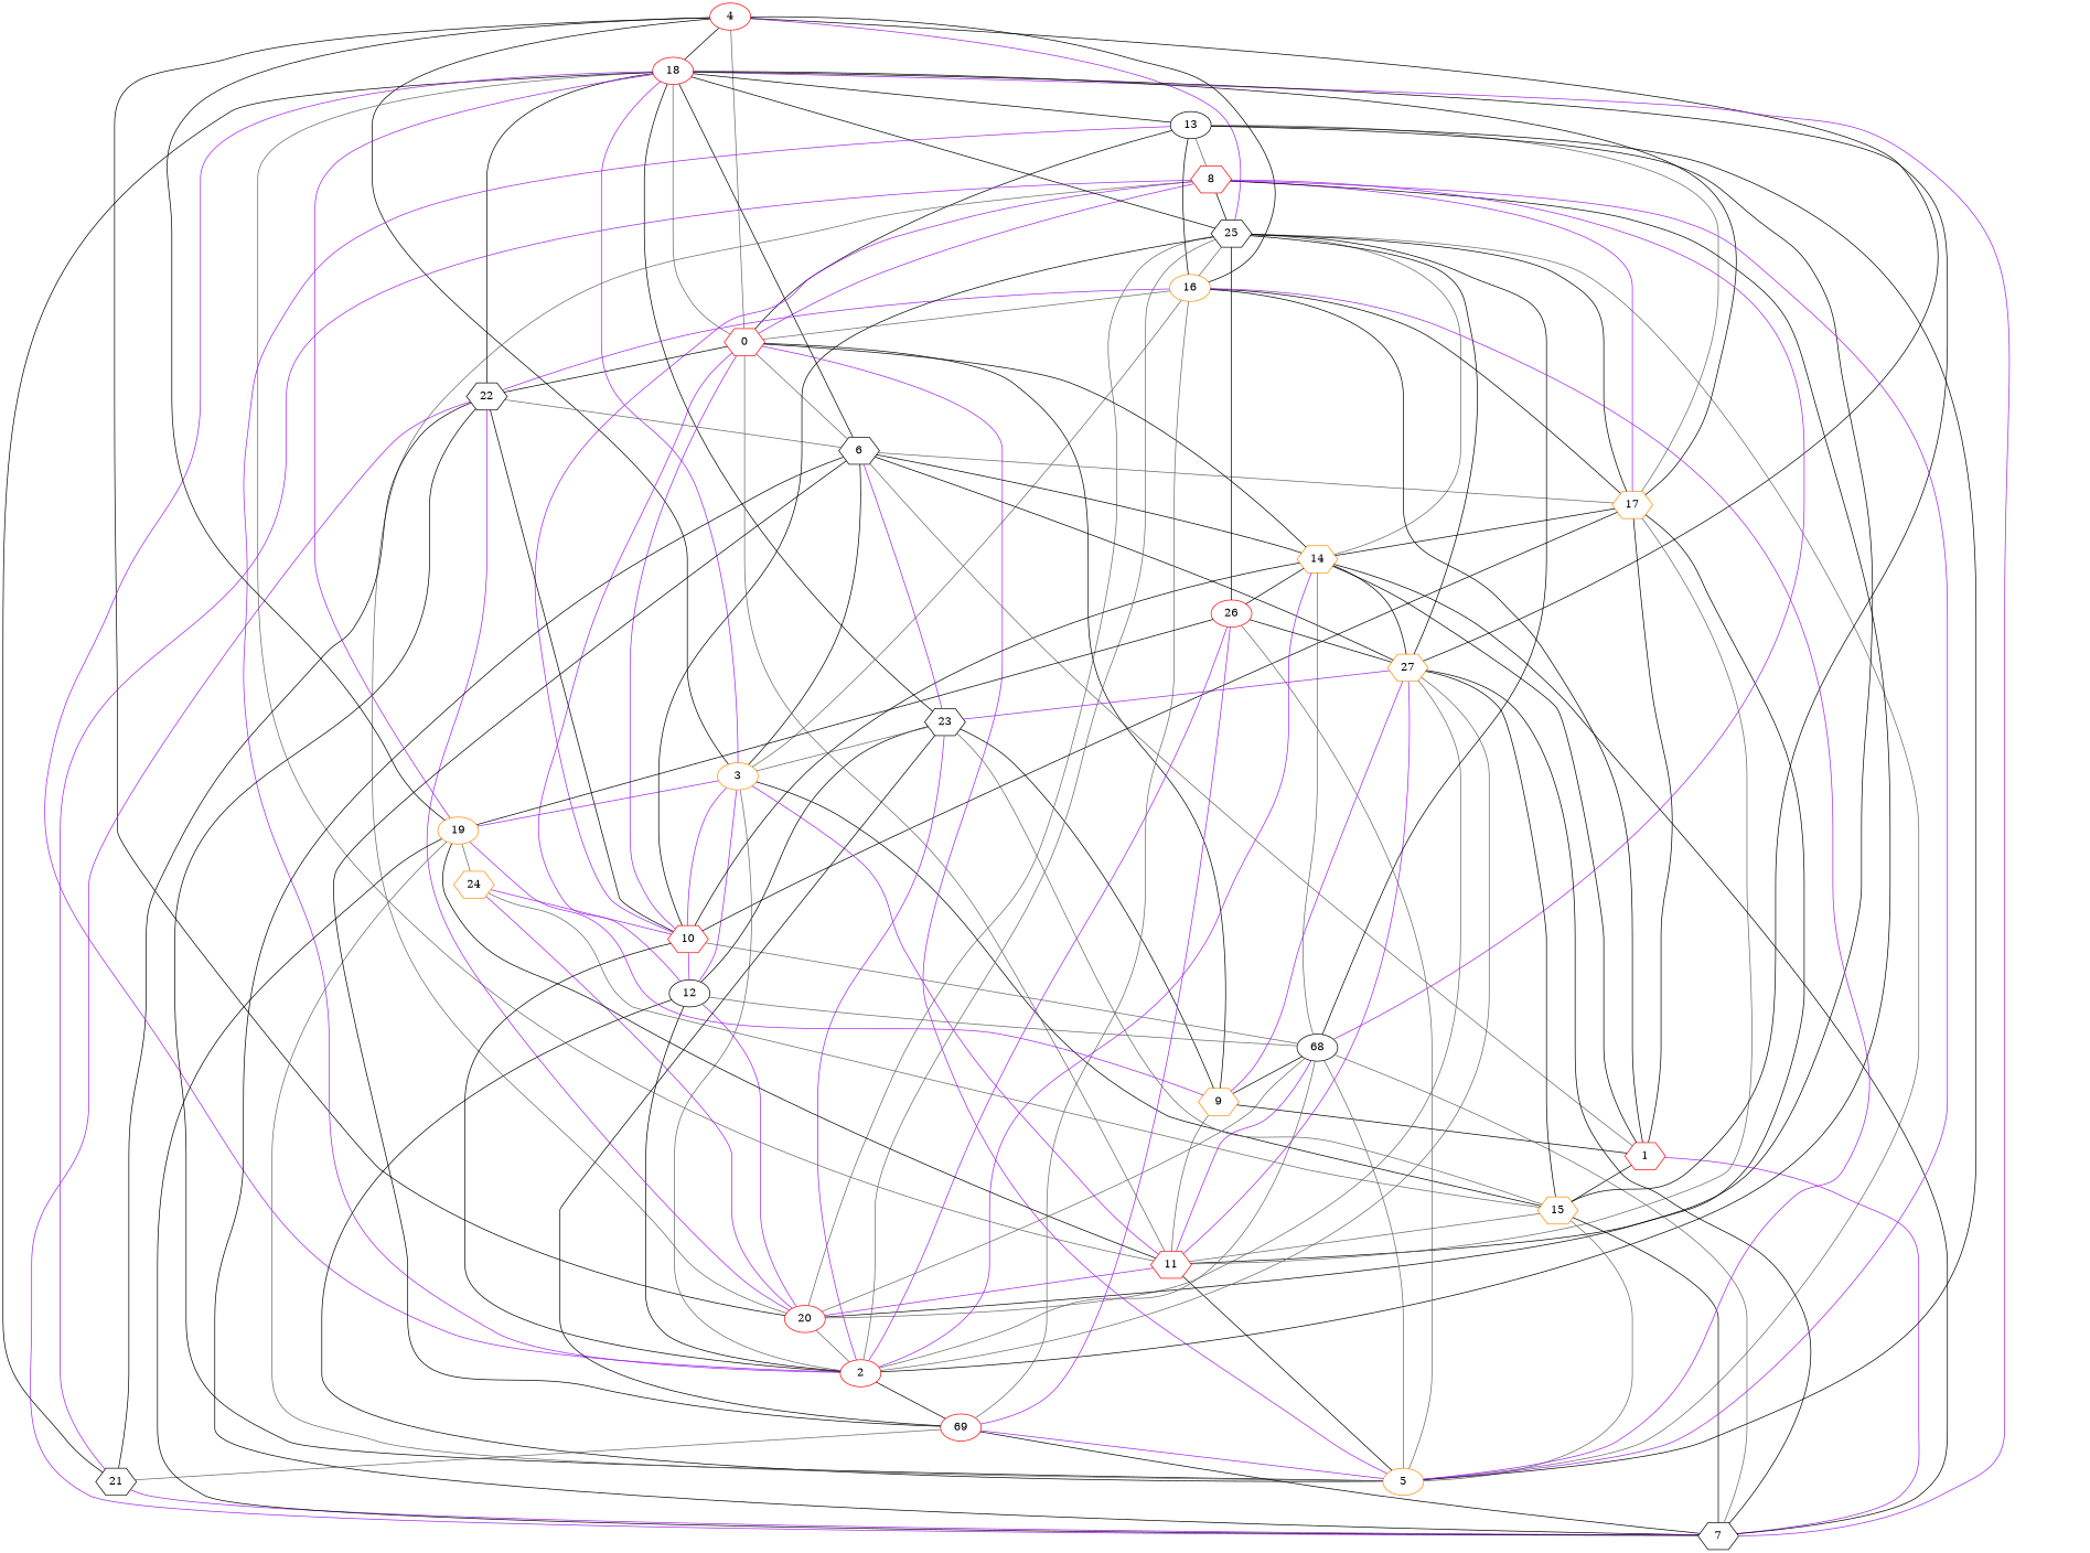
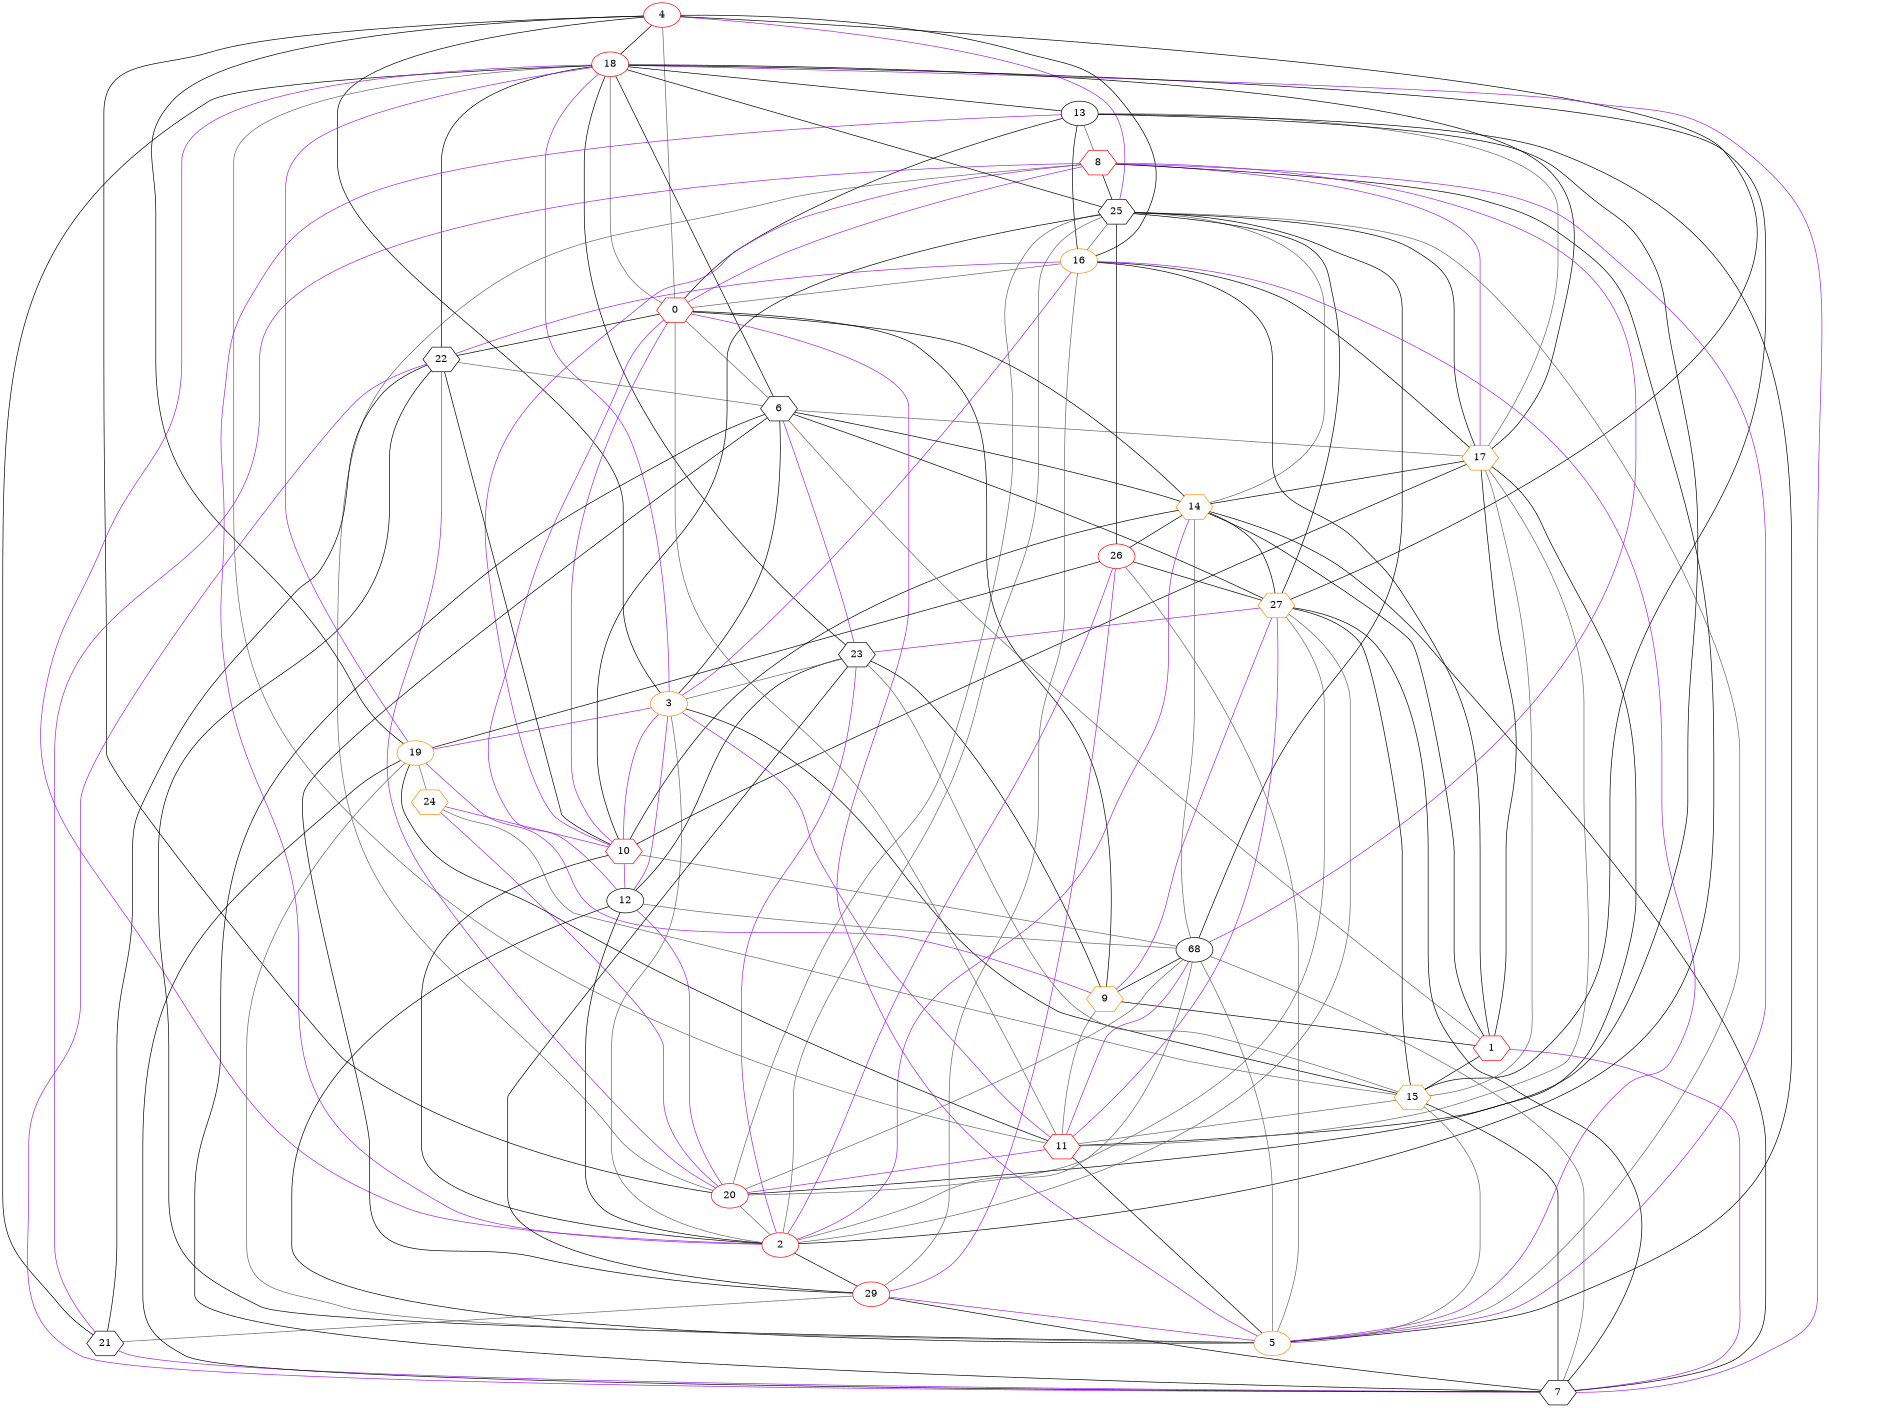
  graph {
    node [color=red shape=hexagon]
    edge [color=black]
    4 [shape=ellipse]
    0
    6 [color=black]
    8
    9 [color=darkorange]
    12 [color=black shape=ellipse]
    13 [color=black shape=ellipse]
    18 [shape=ellipse]
    22 [color=black]
    16 [color=darkorange shape=ellipse]
    3 [color=darkorange shape=ellipse]
    25 [color=black]
    27 [color=darkorange]
    17 [color=darkorange]
    10
    20 [shape=ellipse]
    1
    23 [color=black]
    11
    2 [shape=ellipse]
    n21 [color=black label=68 shape=ellipse]
    7 [color=black]
    21 [color=black]
    14 [color=darkorange]
    15 [color=darkorange]
    26 [shape=ellipse]
    5 [color=darkorange shape=ellipse]
    24 [color=darkorange]
-   29 [shape=ellipse label=69]
+   29 [shape=ellipse]
    19 [color=darkorange shape=ellipse]
    4 -- 18
    4 -- 16
    4 -- 3
    4 -- 25 [color=purple]
    4 -- 27
    0 -- 4 [color=gray40]
    0 -- 6 [color=gray40]
    0 -- 8 [color=purple]
    0 -- 9
    0 -- 12 [color=purple]
    0 -- 13
    0 -- 18 [color=gray40]
    0 -- 22
    6 -- 18
    6 -- 17 [color=gray40]
    8 -- 25
    8 -- 17 [color=purple]
    8 -- 10 [color=purple]
    8 -- 20 [color=gray40]
    9 -- 27 [color=purple]
    9 -- 1
    9 -- 23
    9 -- 11 [color=gray40]
    12 -- 3 [color=purple]
    12 -- 23
    12 -- 2
    12 -- n21 [color=gray40]
    13 -- 8 [color=gray40]
    18 -- 13
    18 -- 22
    18 -- 3 [color=purple]
    18 -- 25
    18 -- 23
    18 -- 11 [color=gray40]
    18 -- 7 [color=purple]
    18 -- 21
    22 -- 6 [color=gray40]
    22 -- 16 [color=purple]
    22 -- 20 [color=purple]
    22 -- 21
    16 -- 0 [color=gray40]
    16 -- 13
    3 -- 6
-   3 -- 16 [color=gray40]
+   3 -- 16 [color=purple]
    3 -- 15
    3 -- 19 [color=purple]
    25 -- 16 [color=gray40]
    25 -- 20 [color=gray40]
    25 -- 14 [color=gray40]
    25 -- 26
    25 -- 5 [color=gray40]
    27 -- 6
    27 -- 25
    27 -- 20 [color=gray40]
    27 -- 23 [color=purple]
    27 -- 14
    17 -- 13 [color=gray40]
    17 -- 18
    17 -- 16
    17 -- 25
    17 -- 10
    17 -- 20
    17 -- 14
    10 -- 0 [color=purple]
    10 -- 12 [color=purple]
    10 -- 22
    10 -- 3 [color=purple]
    10 -- 25
    10 -- 14
    20 -- 4
    20 -- 12 [color=purple]
    20 -- 2 [color=gray40]
    20 -- n21 [color=gray40]
    20 -- 24 [color=purple]
    1 -- 6 [color=gray40]
    1 -- 16
    1 -- 17
    1 -- 7 [color=purple]
    1 -- 14
    1 -- 15
    23 -- 6 [color=purple]
    23 -- 3 [color=gray40]
    11 -- 0 [color=gray40]
    11 -- 13
    11 -- 3 [color=purple]
    11 -- 27 [color=purple]
    11 -- 17 [color=gray40]
    11 -- 20 [color=purple]
    11 -- n21 [color=purple]
    11 -- 5
    2 -- 8
    2 -- 13 [color=purple]
    2 -- 18 [color=purple]
    2 -- 3 [color=gray40]
    2 -- 25 [color=gray40]
    2 -- 27 [color=gray40]
    2 -- 10
    2 -- 23 [color=purple]
    2 -- 14 [color=purple]
    2 -- 26 [color=purple]
    2 -- 29
    n21 -- 8 [color=purple]
    n21 -- 9
    n21 -- 25
    n21 -- 10 [color=gray40]
    n21 -- 2 [color=gray40]
    n21 -- 7 [color=gray40]
    n21 -- 14 [color=gray40]
    n21 -- 5 [color=gray40]
    7 -- 6
    7 -- 22 [color=purple]
    7 -- 27
    7 -- 14
    21 -- 8 [color=purple]
    21 -- 7 [color=purple]
    14 -- 0
    14 -- 6
    14 -- 26
    15 -- 18
    15 -- 27
+   15 -- 17 [color=gray40]
    15 -- 23 [color=gray40]
    15 -- 11 [color=gray40]
    15 -- 7
    15 -- 5 [color=gray40]
    15 -- 24 [color=gray40]
    26 -- 27
    26 -- 5 [color=gray40]
    5 -- 0 [color=purple]
    5 -- 8 [color=purple]
    5 -- 12
    5 -- 13
    5 -- 22
    5 -- 16 [color=purple]
    5 -- 19 [color=gray40]
    24 -- 10 [color=purple]
    29 -- 6
    29 -- 16 [color=gray40]
    29 -- 23
    29 -- 7
    29 -- 21 [color=gray40]
    29 -- 26 [color=purple]
    29 -- 5 [color=purple]
    19 -- 4
    19 -- 9 [color=purple]
    19 -- 18 [color=purple]
    19 -- 11
    19 -- 7
    19 -- 26
    19 -- 24 [color=gray40]
  }
